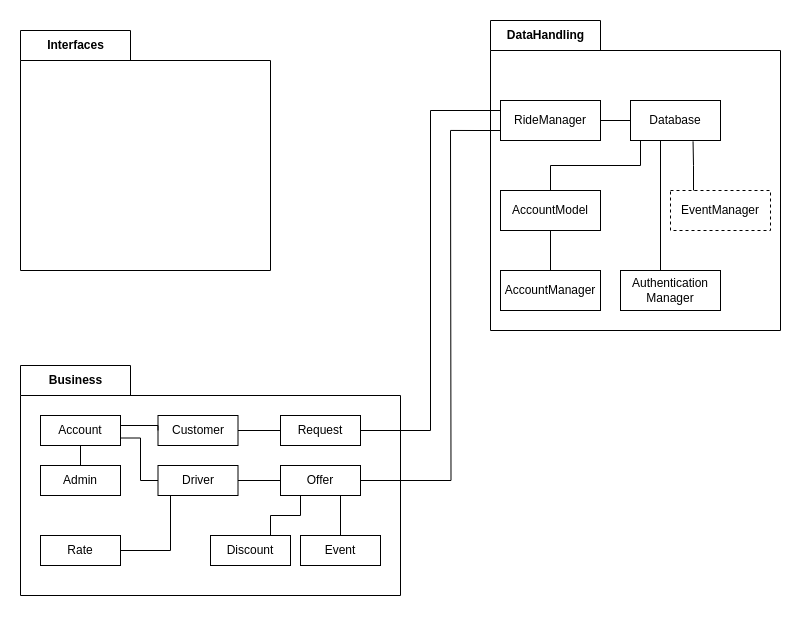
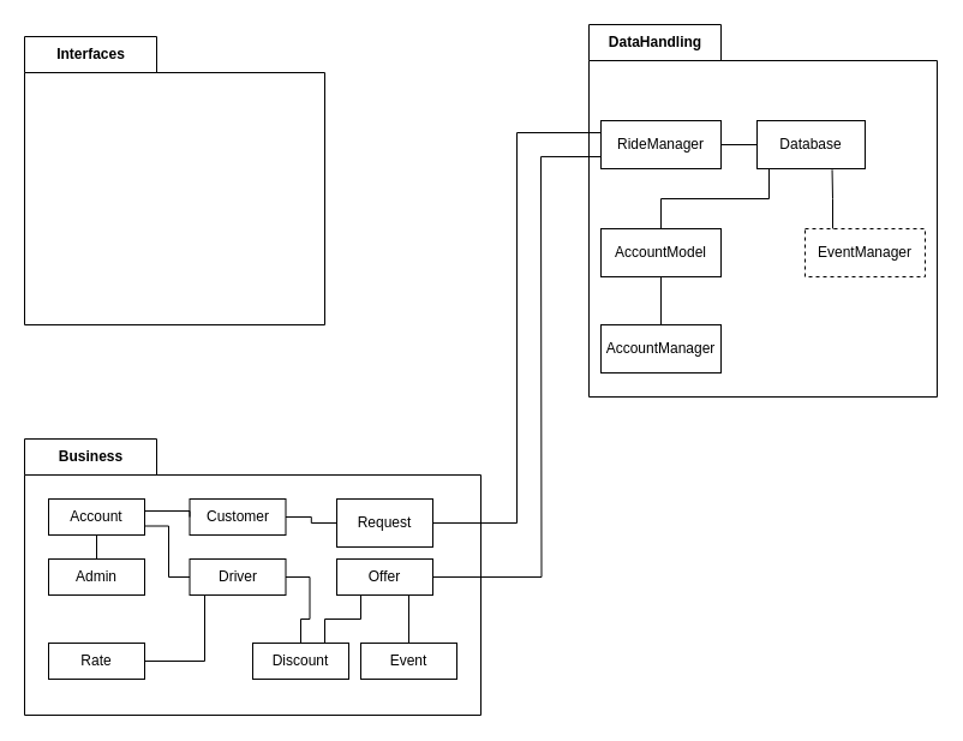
  <mxCell id="0" />
  <mxCell id="1" parent="0" />
  <mxCell id="2" value="DataHandling" style="shape=folder;fontStyle=1;tabWidth=110;tabHeight=30;tabPosition=left;html=1;boundedLbl=1;labelInHeader=1;container=1;collapsible=0;recursiveResize=0;" parent="1" vertex="1"><mxGeometry x="490" y="20" width="290" height="310" as="geometry" /></mxCell>
  <mxCell id="3" value="Database" style="rounded=0;whiteSpace=wrap;html=1;" vertex="1" parent="2"><mxGeometry x="140" y="80" width="90" height="40" as="geometry" /></mxCell>
  <mxCell id="4" style="edgeStyle=orthogonalEdgeStyle;rounded=0;orthogonalLoop=1;jettySize=auto;html=1;exitX=0.5;exitY=0;exitDx=0;exitDy=0;endArrow=none;endFill=0;" edge="1" parent="2" source="5" target="3"><mxGeometry relative="1" as="geometry"><Array as="points"><mxPoint x="60" y="145" /><mxPoint x="150" y="145" /></Array></mxGeometry></mxCell>
  <mxCell id="5" value="AccountModel" style="rounded=0;whiteSpace=wrap;html=1;" vertex="1" parent="2"><mxGeometry x="10" y="170" width="100" height="40" as="geometry" /></mxCell>
  <mxCell id="6" style="edgeStyle=orthogonalEdgeStyle;rounded=0;orthogonalLoop=1;jettySize=auto;html=1;exitX=1;exitY=0.5;exitDx=0;exitDy=0;entryX=0;entryY=0.5;entryDx=0;entryDy=0;endArrow=none;endFill=0;" edge="1" parent="2" source="7" target="3"><mxGeometry relative="1" as="geometry" /></mxCell>
  <mxCell id="7" value="RideManager" style="rounded=0;whiteSpace=wrap;html=1;" vertex="1" parent="2"><mxGeometry x="10" y="80" width="100" height="40" as="geometry" /></mxCell>
  <mxCell id="8" style="edgeStyle=orthogonalEdgeStyle;rounded=0;orthogonalLoop=1;jettySize=auto;html=1;exitX=0.5;exitY=0;exitDx=0;exitDy=0;entryX=0.5;entryY=1;entryDx=0;entryDy=0;endArrow=none;endFill=0;" edge="1" parent="2" source="9" target="5"><mxGeometry relative="1" as="geometry" /></mxCell>
  <mxCell id="9" value="AccountManager" style="rounded=0;whiteSpace=wrap;html=1;" vertex="1" parent="2"><mxGeometry x="10" y="250" width="100" height="40" as="geometry" /></mxCell>
- <mxCell id="10" style="edgeStyle=orthogonalEdgeStyle;rounded=0;orthogonalLoop=1;jettySize=auto;html=1;exitX=0.75;exitY=0;exitDx=0;exitDy=0;entryX=0.75;entryY=1;entryDx=0;entryDy=0;endArrow=none;endFill=0;" edge="1" parent="2" source="11" target="3"><mxGeometry relative="1" as="geometry"><Array as="points"><mxPoint x="170" y="250" /><mxPoint x="170" y="120" /></Array></mxGeometry></mxCell>
- <mxCell id="11" value="Authentication&lt;br&gt;Manager" style="rounded=0;whiteSpace=wrap;html=1;" vertex="1" parent="2"><mxGeometry x="130" y="250" width="100" height="40" as="geometry" /></mxCell>
  <mxCell id="12" style="edgeStyle=orthogonalEdgeStyle;rounded=0;orthogonalLoop=1;jettySize=auto;html=1;exitX=0.25;exitY=0;exitDx=0;exitDy=0;entryX=0.695;entryY=1.02;entryDx=0;entryDy=0;entryPerimeter=0;endArrow=none;endFill=0;" edge="1" parent="2" source="13" target="3"><mxGeometry relative="1" as="geometry"><Array as="points"><mxPoint x="203" y="170" /><mxPoint x="203" y="145" /></Array></mxGeometry></mxCell>
  <mxCell id="13" value="EventManager" style="rounded=0;whiteSpace=wrap;html=1;dashed=1;" vertex="1" parent="2"><mxGeometry x="180" y="170" width="100" height="40" as="geometry" /></mxCell>
  <mxCell id="14" value="Interfaces" style="shape=folder;fontStyle=1;tabWidth=110;tabHeight=30;tabPosition=left;html=1;boundedLbl=1;labelInHeader=1;container=1;collapsible=0;recursiveResize=0;" parent="1" vertex="1"><mxGeometry x="20" y="30" width="250" height="240" as="geometry" /></mxCell>
  <mxCell id="15" value="Business" style="shape=folder;fontStyle=1;tabWidth=110;tabHeight=30;tabPosition=left;html=1;boundedLbl=1;labelInHeader=1;container=1;collapsible=0;recursiveResize=0;" vertex="1" parent="1"><mxGeometry x="20" y="365" width="380" height="230" as="geometry" /></mxCell>
  <mxCell id="16" style="edgeStyle=orthogonalEdgeStyle;rounded=0;orthogonalLoop=1;jettySize=auto;html=1;exitX=1;exitY=0.5;exitDx=0;exitDy=0;entryX=0;entryY=0.5;entryDx=0;entryDy=0;endArrow=none;endFill=0;" edge="1" parent="15" source="17" target="24"><mxGeometry relative="1" as="geometry" /></mxCell>
  <mxCell id="17" value="Customer" style="rounded=0;whiteSpace=wrap;html=1;" vertex="1" parent="15"><mxGeometry x="137.5" y="50" width="80" height="30" as="geometry" /></mxCell>
- <mxCell id="18" style="edgeStyle=orthogonalEdgeStyle;rounded=0;orthogonalLoop=1;jettySize=auto;html=1;exitX=1;exitY=0.5;exitDx=0;exitDy=0;entryX=0;entryY=0.5;entryDx=0;entryDy=0;endArrow=none;endFill=0;" edge="1" parent="15" source="20" target="23"><mxGeometry relative="1" as="geometry" /></mxCell>
+ <mxCell id="18" style="edgeStyle=orthogonalEdgeStyle;rounded=0;orthogonalLoop=1;jettySize=auto;html=1;exitX=1;exitY=0.5;exitDx=0;exitDy=0;endArrow=none;endFill=0;" edge="1" parent="15" source="20" target="28"><mxGeometry relative="1" as="geometry" /></mxCell>
  <mxCell id="19" style="edgeStyle=orthogonalEdgeStyle;rounded=0;orthogonalLoop=1;jettySize=auto;html=1;exitX=0;exitY=0.5;exitDx=0;exitDy=0;entryX=1;entryY=0.75;entryDx=0;entryDy=0;endArrow=none;endFill=0;" edge="1" parent="15" source="20" target="32"><mxGeometry relative="1" as="geometry"><Array as="points"><mxPoint x="120" y="115" /><mxPoint x="120" y="73" /></Array></mxGeometry></mxCell>
  <mxCell id="20" value="Driver" style="rounded=0;whiteSpace=wrap;html=1;" vertex="1" parent="15"><mxGeometry x="137.5" y="100" width="80" height="30" as="geometry" /></mxCell>
  <mxCell id="21" style="edgeStyle=orthogonalEdgeStyle;rounded=0;orthogonalLoop=1;jettySize=auto;html=1;exitX=1;exitY=0.5;exitDx=0;exitDy=0;endArrow=none;endFill=0;" edge="1" parent="15" source="22" target="20"><mxGeometry relative="1" as="geometry"><Array as="points"><mxPoint x="150" y="185" /></Array></mxGeometry></mxCell>
  <mxCell id="22" value="Rate" style="rounded=0;whiteSpace=wrap;html=1;" vertex="1" parent="15"><mxGeometry x="20" y="170" width="80" height="30" as="geometry" /></mxCell>
  <mxCell id="23" value="Offer" style="rounded=0;whiteSpace=wrap;html=1;" vertex="1" parent="15"><mxGeometry x="260" y="100" width="80" height="30" as="geometry" /></mxCell>
- <mxCell id="24" value="Request" style="rounded=0;whiteSpace=wrap;html=1;" vertex="1" parent="15"><mxGeometry x="260" y="50" width="80" height="30" as="geometry" /></mxCell>
+ <mxCell id="24" value="Request" style="rounded=0;whiteSpace=wrap;html=1;" vertex="1" parent="15"><mxGeometry x="260" y="50" width="80" height="40" as="geometry" /></mxCell>
  <mxCell id="25" style="edgeStyle=orthogonalEdgeStyle;rounded=0;orthogonalLoop=1;jettySize=auto;html=1;exitX=0.5;exitY=0;exitDx=0;exitDy=0;entryX=0.75;entryY=1;entryDx=0;entryDy=0;endArrow=none;endFill=0;" edge="1" parent="15" source="26" target="23"><mxGeometry relative="1" as="geometry" /></mxCell>
  <mxCell id="26" value="Event" style="rounded=0;whiteSpace=wrap;html=1;" vertex="1" parent="15"><mxGeometry x="280" y="170" width="80" height="30" as="geometry" /></mxCell>
  <mxCell id="27" style="edgeStyle=orthogonalEdgeStyle;rounded=0;orthogonalLoop=1;jettySize=auto;html=1;exitX=0.75;exitY=0;exitDx=0;exitDy=0;entryX=0.25;entryY=1;entryDx=0;entryDy=0;endArrow=none;endFill=0;" edge="1" parent="15" source="28" target="23"><mxGeometry relative="1" as="geometry" /></mxCell>
  <mxCell id="28" value="Discount" style="rounded=0;whiteSpace=wrap;html=1;" vertex="1" parent="15"><mxGeometry x="190" y="170" width="80" height="30" as="geometry" /></mxCell>
  <mxCell id="29" value="Admin" style="rounded=0;whiteSpace=wrap;html=1;" vertex="1" parent="15"><mxGeometry x="20" y="100" width="80" height="30" as="geometry" /></mxCell>
  <mxCell id="30" style="edgeStyle=orthogonalEdgeStyle;rounded=0;orthogonalLoop=1;jettySize=auto;html=1;exitX=0.5;exitY=1;exitDx=0;exitDy=0;entryX=0.5;entryY=0;entryDx=0;entryDy=0;endArrow=none;endFill=0;" edge="1" parent="15" source="32" target="29"><mxGeometry relative="1" as="geometry" /></mxCell>
  <mxCell id="31" style="edgeStyle=orthogonalEdgeStyle;rounded=0;orthogonalLoop=1;jettySize=auto;html=1;exitX=1;exitY=0.5;exitDx=0;exitDy=0;entryX=0;entryY=0.5;entryDx=0;entryDy=0;endArrow=none;endFill=0;" edge="1" parent="15" source="32" target="17"><mxGeometry relative="1" as="geometry"><Array as="points"><mxPoint x="100" y="60" /><mxPoint x="138" y="60" /></Array></mxGeometry></mxCell>
  <mxCell id="32" value="Account" style="rounded=0;whiteSpace=wrap;html=1;" vertex="1" parent="15"><mxGeometry x="20" y="50" width="80" height="30" as="geometry" /></mxCell>
  <mxCell id="33" style="edgeStyle=orthogonalEdgeStyle;rounded=0;orthogonalLoop=1;jettySize=auto;html=1;exitX=1;exitY=0.5;exitDx=0;exitDy=0;endArrow=none;endFill=0;entryX=0;entryY=0.25;entryDx=0;entryDy=0;" edge="1" parent="1" source="24" target="7"><mxGeometry relative="1" as="geometry"><mxPoint x="450" y="110" as="targetPoint" /></mxGeometry></mxCell>
  <mxCell id="34" style="edgeStyle=orthogonalEdgeStyle;rounded=0;orthogonalLoop=1;jettySize=auto;html=1;exitX=1;exitY=0.5;exitDx=0;exitDy=0;endArrow=none;endFill=0;" edge="1" parent="1" source="23"><mxGeometry relative="1" as="geometry"><mxPoint x="450" y="130" as="targetPoint" /></mxGeometry></mxCell>
  <mxCell id="35" style="edgeStyle=orthogonalEdgeStyle;rounded=0;orthogonalLoop=1;jettySize=auto;html=1;exitX=0;exitY=0.75;exitDx=0;exitDy=0;endArrow=none;endFill=0;" edge="1" parent="1" source="7"><mxGeometry relative="1" as="geometry"><mxPoint x="450" y="129.943" as="targetPoint" /></mxGeometry></mxCell>
